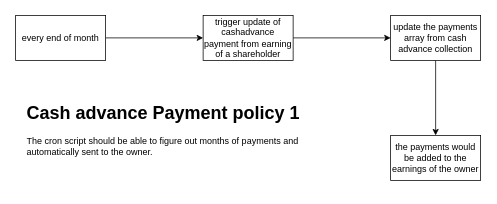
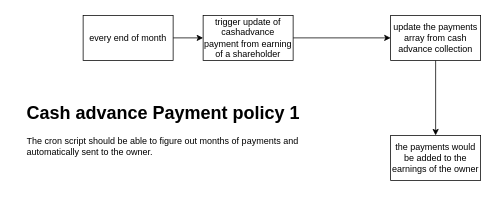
  <mxCell id="0" />
  <mxCell id="1" parent="0" />
  <mxCell id="2" style="edgeStyle=none;html=1;exitX=1;exitY=0.5;exitDx=0;exitDy=0;entryX=0;entryY=0.5;entryDx=0;entryDy=0;" edge="1" parent="1" source="3" target="5"><mxGeometry relative="1" as="geometry" /></mxCell>
- <mxCell id="3" value="every end of month" style="rounded=0;whiteSpace=wrap;html=1;" vertex="1" parent="1"><mxGeometry x="20" y="20" width="120" height="60" as="geometry" /></mxCell>
+ <mxCell id="3" value="every end of month" style="rounded=0;whiteSpace=wrap;html=1;" vertex="1" parent="1"><mxGeometry x="110" y="20" width="120" height="60" as="geometry" /></mxCell>
  <mxCell id="4" style="edgeStyle=none;html=1;entryX=0;entryY=0.5;entryDx=0;entryDy=0;" edge="1" parent="1" source="5" target="8"><mxGeometry relative="1" as="geometry" /></mxCell>
  <mxCell id="5" value="trigger update of cashadvance payment from earning of a shareholder" style="rounded=0;whiteSpace=wrap;html=1;" vertex="1" parent="1"><mxGeometry x="270" y="20" width="120" height="60" as="geometry" /></mxCell>
  <mxCell id="6" value="&lt;h1&gt;Cash advance Payment policy 1&lt;/h1&gt;&lt;p&gt;The cron script should be able to figure out months of payments and automatically sent to the owner.&lt;/p&gt;" style="text;html=1;strokeColor=none;fillColor=none;spacing=5;spacingTop=-20;whiteSpace=wrap;overflow=hidden;rounded=0;" vertex="1" parent="1"><mxGeometry x="30" y="130" width="430" height="120" as="geometry" /></mxCell>
  <mxCell id="7" style="edgeStyle=none;html=1;exitX=0.5;exitY=1;exitDx=0;exitDy=0;" edge="1" parent="1" source="8" target="9"><mxGeometry relative="1" as="geometry" /></mxCell>
  <mxCell id="8" value="update the payments array from cash advance collection" style="rounded=0;whiteSpace=wrap;html=1;" vertex="1" parent="1"><mxGeometry x="520" y="20" width="120" height="60" as="geometry" /></mxCell>
  <mxCell id="9" value="the payments would be added to the earnings of the owner" style="rounded=0;whiteSpace=wrap;html=1;" vertex="1" parent="1"><mxGeometry x="520" y="180" width="120" height="60" as="geometry" /></mxCell>
